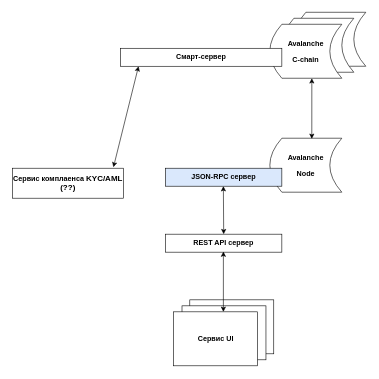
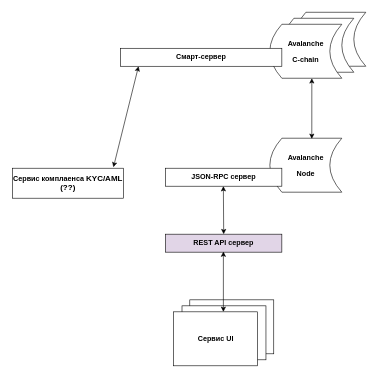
  <mxCell id="0" />
  <mxCell id="1" parent="0" />
  <mxCell id="2" value="&lt;p align=&quot;center&quot; class=&quot;MsoNormal&quot;&gt;&lt;br&gt;&lt;/p&gt;" style="shape=dataStorage;whiteSpace=wrap;html=1;fixedSize=1;" vertex="1" parent="1"><mxGeometry x="489" y="20" width="120" height="90" as="geometry" /></mxCell>
  <mxCell id="3" value="&lt;p align=&quot;center&quot; class=&quot;MsoNormal&quot;&gt;&lt;br&gt;&lt;/p&gt;" style="shape=dataStorage;whiteSpace=wrap;html=1;fixedSize=1;" vertex="1" parent="1"><mxGeometry x="469" y="30" width="120" height="90" as="geometry" /></mxCell>
  <mxCell id="4" value="&lt;p align=&quot;center&quot; class=&quot;MsoNormal&quot;&gt;&lt;b&gt;Avalanche &lt;/b&gt;&lt;/p&gt;&lt;p align=&quot;center&quot; class=&quot;MsoNormal&quot;&gt;&lt;b&gt;&lt;span lang=&quot;EN-US&quot;&gt;C-chain&lt;/span&gt;&lt;/b&gt;&lt;/p&gt;" style="shape=dataStorage;whiteSpace=wrap;html=1;fixedSize=1;" vertex="1" parent="1"><mxGeometry x="449" y="40" width="120" height="90" as="geometry" /></mxCell>
  <mxCell id="5" value="&lt;p align=&quot;center&quot; class=&quot;MsoNormal&quot;&gt;&lt;b&gt;Смарт-сервер&lt;/b&gt;&lt;/p&gt;" style="rounded=0;whiteSpace=wrap;html=1;" vertex="1" parent="1"><mxGeometry x="200" y="80" width="269" height="30" as="geometry" /></mxCell>
  <mxCell id="6" value="&lt;p align=&quot;center&quot; class=&quot;MsoNormal&quot;&gt;&lt;b&gt;Avalanche &lt;/b&gt;&lt;/p&gt;&lt;p align=&quot;center&quot; class=&quot;MsoNormal&quot;&gt;&lt;b&gt;&lt;span lang=&quot;EN-US&quot;&gt;Node&lt;/span&gt;&lt;/b&gt;&lt;/p&gt;" style="shape=dataStorage;whiteSpace=wrap;html=1;fixedSize=1;" vertex="1" parent="1"><mxGeometry x="449" y="230" width="120" height="90" as="geometry" /></mxCell>
- <mxCell id="7" value="&lt;p align=&quot;center&quot; class=&quot;MsoNormal&quot;&gt;&lt;b&gt;JSON-RPC сервер&lt;/b&gt;&lt;/p&gt;" style="rounded=0;whiteSpace=wrap;html=1;fillColor=#dae8fc;" vertex="1" parent="1"><mxGeometry x="275" y="280" width="194" height="30" as="geometry" /></mxCell>
- <mxCell id="8" value="&lt;p align=&quot;center&quot; class=&quot;MsoNormal&quot;&gt;&lt;b&gt;REST API сервер&lt;/b&gt;&lt;/p&gt;" style="rounded=0;whiteSpace=wrap;html=1;" vertex="1" parent="1"><mxGeometry x="275" y="390" width="194" height="30" as="geometry" /></mxCell>
+ <mxCell id="7" value="&lt;p align=&quot;center&quot; class=&quot;MsoNormal&quot;&gt;&lt;b&gt;JSON-RPC сервер&lt;/b&gt;&lt;/p&gt;" style="rounded=0;whiteSpace=wrap;html=1;" vertex="1" parent="1"><mxGeometry x="275" y="280" width="194" height="30" as="geometry" /></mxCell>
+ <mxCell id="8" value="&lt;p align=&quot;center&quot; class=&quot;MsoNormal&quot;&gt;&lt;b&gt;REST API сервер&lt;/b&gt;&lt;/p&gt;" style="rounded=0;whiteSpace=wrap;html=1;fillColor=#e1d5e7;" vertex="1" parent="1"><mxGeometry x="275" y="390" width="194" height="30" as="geometry" /></mxCell>
  <mxCell id="9" value="&lt;p align=&quot;center&quot; class=&quot;MsoNormal&quot;&gt;&lt;br&gt;&lt;/p&gt;" style="rounded=0;whiteSpace=wrap;html=1;" vertex="1" parent="1"><mxGeometry x="315.5" y="499.5" width="140" height="90" as="geometry" /></mxCell>
  <mxCell id="10" value="&lt;p align=&quot;center&quot; class=&quot;MsoNormal&quot;&gt;&lt;br&gt;&lt;/p&gt;" style="rounded=0;whiteSpace=wrap;html=1;" vertex="1" parent="1"><mxGeometry x="302.5" y="509.5" width="140" height="90" as="geometry" /></mxCell>
  <mxCell id="11" value="&lt;p align=&quot;center&quot; class=&quot;MsoNormal&quot;&gt;&lt;b&gt;Сервис UI&lt;/b&gt;&lt;/p&gt;" style="rounded=0;whiteSpace=wrap;html=1;" vertex="1" parent="1"><mxGeometry x="288.5" y="519.5" width="140" height="90" as="geometry" /></mxCell>
  <mxCell id="12" value="" style="endArrow=classic;startArrow=classic;html=1;rounded=0;exitX=0.5;exitY=0;exitDx=0;exitDy=0;entryX=0.397;entryY=0.967;entryDx=0;entryDy=0;entryPerimeter=0;" edge="1" parent="1"><mxGeometry width="50" height="50" relative="1" as="geometry"><mxPoint x="371.5" y="519.5" as="sourcePoint" /><mxPoint x="371.518" y="419.01" as="targetPoint" /></mxGeometry></mxCell>
  <mxCell id="13" value="" style="endArrow=classic;startArrow=classic;html=1;rounded=0;entryX=0.397;entryY=0.967;entryDx=0;entryDy=0;entryPerimeter=0;" edge="1" parent="1"><mxGeometry width="50" height="50" relative="1" as="geometry"><mxPoint x="372" y="390" as="sourcePoint" /><mxPoint x="371.5" y="310" as="targetPoint" /></mxGeometry></mxCell>
  <mxCell id="14" value="" style="endArrow=classic;startArrow=classic;html=1;rounded=0;entryX=0.397;entryY=0.967;entryDx=0;entryDy=0;entryPerimeter=0;exitX=0.583;exitY=0.011;exitDx=0;exitDy=0;exitPerimeter=0;" edge="1" parent="1" source="6"><mxGeometry width="50" height="50" relative="1" as="geometry"><mxPoint x="519.5" y="210" as="sourcePoint" /><mxPoint x="519" y="130" as="targetPoint" /></mxGeometry></mxCell>
  <mxCell id="15" value="&lt;p align=&quot;center&quot; class=&quot;MsoNormal&quot;&gt;&lt;b&gt;Сервис комплаенса &lt;/b&gt;&lt;b&gt;&lt;span style=&quot;font-size:10.0pt;line-height:107%;mso-ansi-language:EN-US&quot; lang=&quot;EN-US&quot;&gt;KYC/AML&lt;/span&gt;&lt;/b&gt;&lt;b&gt;&lt;span style=&quot;font-size:10.0pt;line-height:107%&quot;&gt; (??)&lt;/span&gt;&lt;/b&gt;&lt;/p&gt;" style="rounded=0;whiteSpace=wrap;html=1;" vertex="1" parent="1"><mxGeometry x="20" y="280" width="185" height="50" as="geometry" /></mxCell>
  <mxCell id="16" value="" style="endArrow=classic;startArrow=classic;html=1;rounded=0;entryX=0.397;entryY=0.967;entryDx=0;entryDy=0;entryPerimeter=0;exitX=0.909;exitY=-0.033;exitDx=0;exitDy=0;exitPerimeter=0;" edge="1" parent="1" source="15"><mxGeometry width="50" height="50" relative="1" as="geometry"><mxPoint x="230" y="211" as="sourcePoint" /><mxPoint x="230" y="110" as="targetPoint" /></mxGeometry></mxCell>
